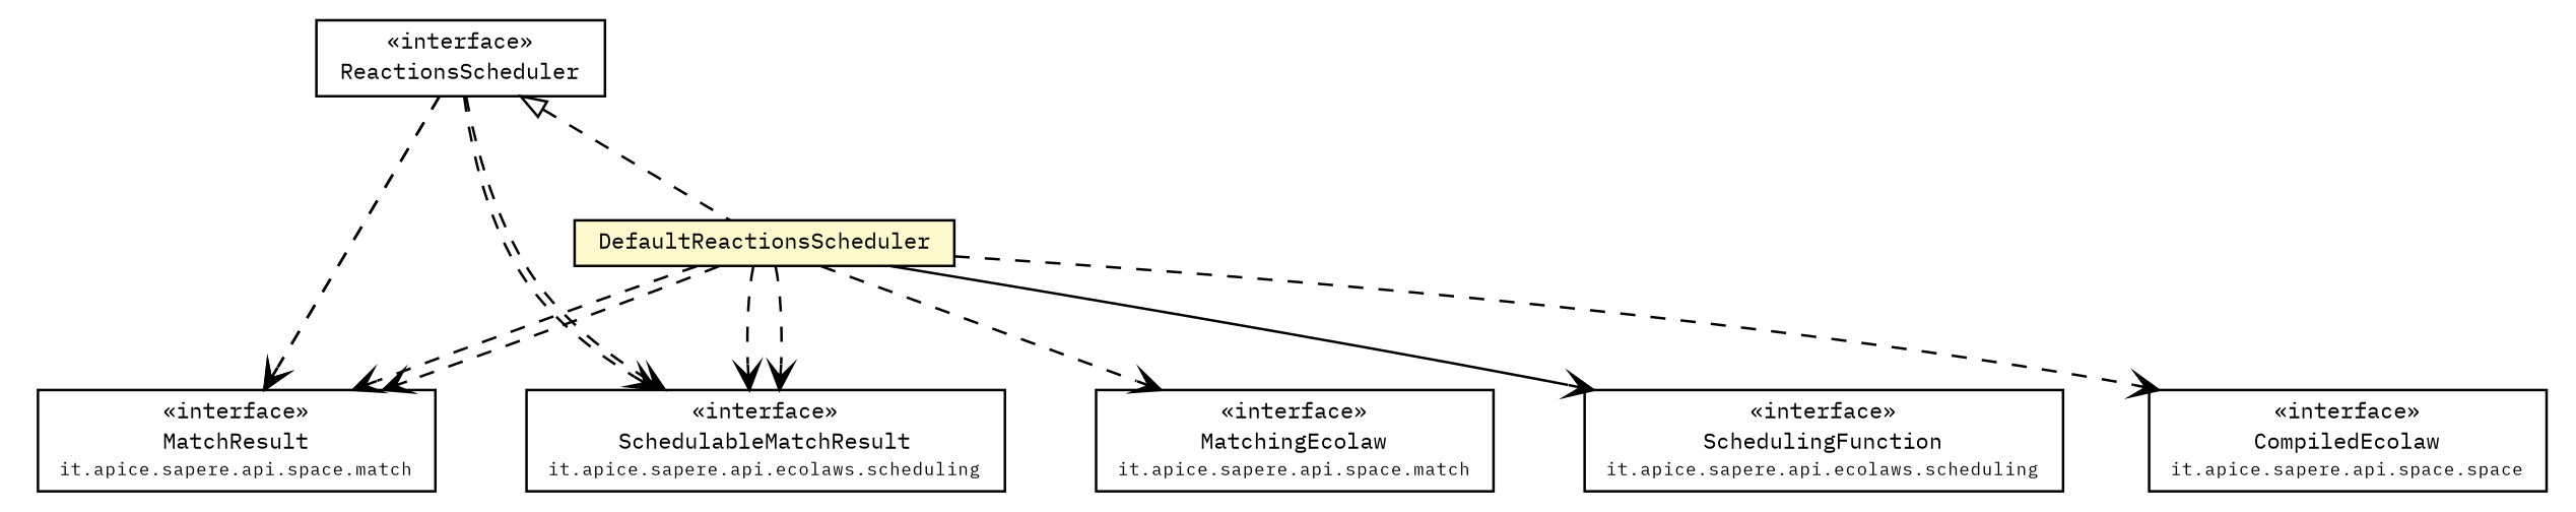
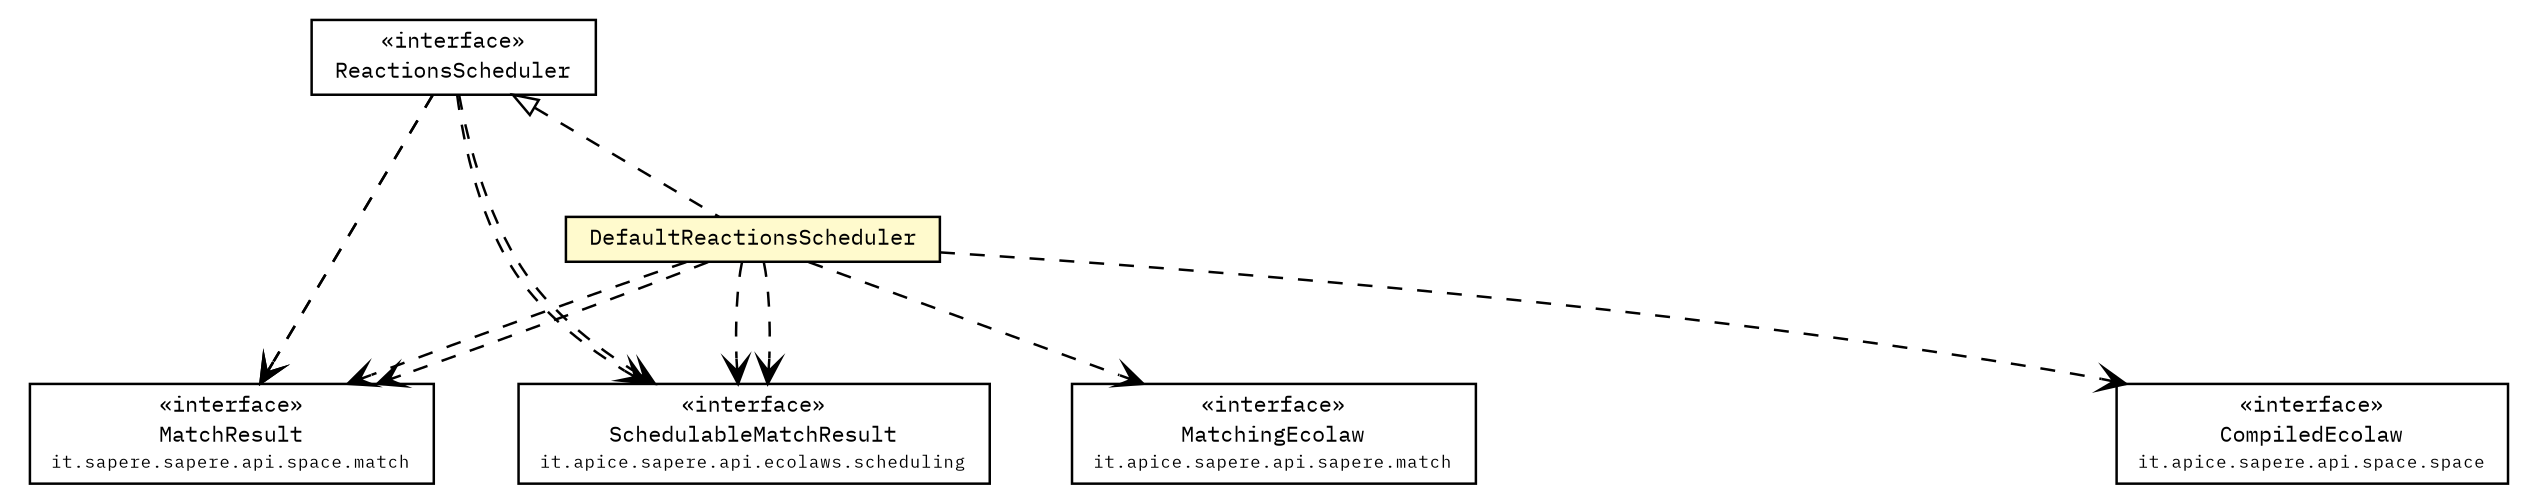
  digraph {
    fontname="IBM Plex Mono"
    node [fontcolor=black fontname="IBM Plex Mono" fontsize=9.0 shape=plaintext]
    edge [fontname="IBM Plex Mono" fontsize=10.0 headport=p labelfontname=Helvetica labelfontsize=10 style=dashed tailport=p arrowhead=open color=black fontcolor=black]
    n1 [label=<<table border="0" cellborder="1" cellspacing="0" cellpadding="2" port="p" href="./ReactionsScheduler.html"> 		<tr><td><table border="0" cellspacing="0" cellpadding="1"> 			<tr><td> &laquo;interface&raquo; </td></tr> 			<tr><td> ReactionsScheduler </td></tr> 		</table></td></tr> 		</table>>]
    n2 [label=<<table border="0" cellborder="1" cellspacing="0" cellpadding="2" port="p" bgcolor="lemonChiffon" href="./DefaultReactionsScheduler.html"> 		<tr><td><table border="0" cellspacing="0" cellpadding="1"> 			<tr><td> DefaultReactionsScheduler </td></tr> 		</table></td></tr> 		</table>>]
-   n3 [label=<<table border="0" cellborder="1" cellspacing="0" cellpadding="2" port="p" href="http://java.sun.com/j2se/1.4.2/docs/api/it/apice/sapere/api/space/match/MatchResult.html"> 		<tr><td><table border="0" cellspacing="0" cellpadding="1"> 			<tr><td> &laquo;interface&raquo; </td></tr> 			<tr><td> MatchResult </td></tr> 			<tr><td><font point-size="7.0"> it.apice.sapere.api.space.match </font></td></tr> 		</table></td></tr> 		</table>>]
+   n3 [label=<<table border="0" cellborder="1" cellspacing="0" cellpadding="2" port="p" href="http://java.sun.com/j2se/1.4.2/docs/api/it/apice/sapere/api/space/match/MatchResult.html"> 		<tr><td><table border="0" cellspacing="0" cellpadding="1"> 			<tr><td> &laquo;interface&raquo; </td></tr> 			<tr><td> MatchResult </td></tr> 			<tr><td><font point-size="7.0"> it.sapere.sapere.api.space.match </font></td></tr> 		</table></td></tr> 		</table>>]
    n4 [label=<<table border="0" cellborder="1" cellspacing="0" cellpadding="2" port="p" href="http://java.sun.com/j2se/1.4.2/docs/api/it/apice/sapere/api/ecolaws/scheduling/SchedulableMatchResult.html"> 		<tr><td><table border="0" cellspacing="0" cellpadding="1"> 			<tr><td> &laquo;interface&raquo; </td></tr> 			<tr><td> SchedulableMatchResult </td></tr> 			<tr><td><font point-size="7.0"> it.apice.sapere.api.ecolaws.scheduling </font></td></tr> 		</table></td></tr> 		</table>>]
-   n5 [label=<<table border="0" cellborder="1" cellspacing="0" cellpadding="2" port="p" href="http://java.sun.com/j2se/1.4.2/docs/api/it/apice/sapere/api/space/match/MatchingEcolaw.html"> 		<tr><td><table border="0" cellspacing="0" cellpadding="1"> 			<tr><td> &laquo;interface&raquo; </td></tr> 			<tr><td> MatchingEcolaw </td></tr> 			<tr><td><font point-size="7.0"> it.apice.sapere.api.space.match </font></td></tr> 		</table></td></tr> 		</table>>]
-   n6 [label=<<table border="0" cellborder="1" cellspacing="0" cellpadding="2" port="p" href="http://java.sun.com/j2se/1.4.2/docs/api/it/apice/sapere/api/ecolaws/scheduling/SchedulingFunction.html"> 		<tr><td><table border="0" cellspacing="0" cellpadding="1"> 			<tr><td> &laquo;interface&raquo; </td></tr> 			<tr><td> SchedulingFunction </td></tr> 			<tr><td><font point-size="7.0"> it.apice.sapere.api.ecolaws.scheduling </font></td></tr> 		</table></td></tr> 		</table>>]
+   n5 [label=<<table border="0" cellborder="1" cellspacing="0" cellpadding="2" port="p" href="http://java.sun.com/j2se/1.4.2/docs/api/it/apice/sapere/api/space/match/MatchingEcolaw.html"> 		<tr><td><table border="0" cellspacing="0" cellpadding="1"> 			<tr><td> &laquo;interface&raquo; </td></tr> 			<tr><td> MatchingEcolaw </td></tr> 			<tr><td><font point-size="7.0"> it.apice.sapere.api.sapere.match </font></td></tr> 		</table></td></tr> 		</table>>]
    n7 [label=<<table border="0" cellborder="1" cellspacing="0" cellpadding="2" port="p" href="http://java.sun.com/j2se/1.4.2/docs/api/it/apice/sapere/api/space/core/CompiledEcolaw.html"> 		<tr><td><table border="0" cellspacing="0" cellpadding="1"> 			<tr><td> &laquo;interface&raquo; </td></tr> 			<tr><td> CompiledEcolaw </td></tr> 			<tr><td><font point-size="7.0"> it.apice.sapere.api.space.space </font></td></tr> 		</table></td></tr> 		</table>>]
    n1 -> n2 [arrowtail=empty dir=back fontsize=10 arrowhead="" color="" fontcolor=""]
    n1 -> n3
    n1 -> n3
    n1 -> n4
    n1 -> n4
    n2 -> n3
    n2 -> n3
    n2 -> n4
    n2 -> n4
    n2 -> n5
-   n2 -> n6 [style=""]
    n2 -> n7
  }
